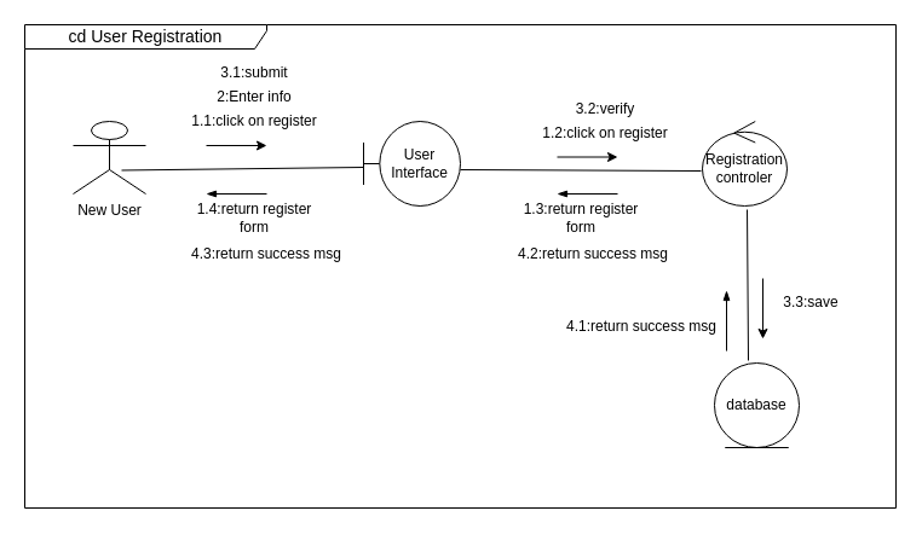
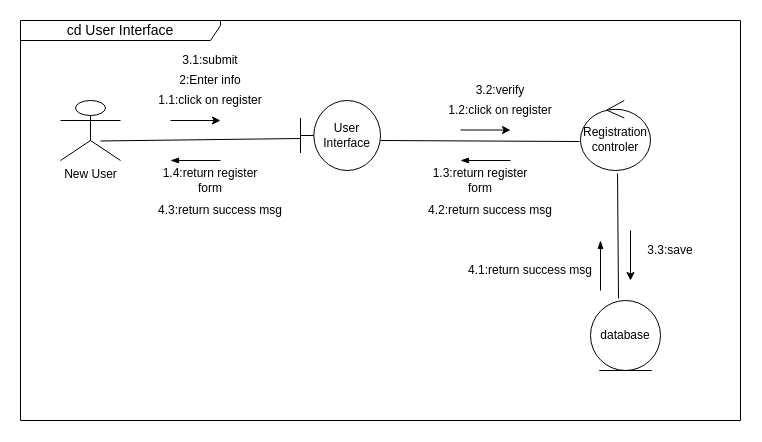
  <mxCell id="0" />
  <mxCell id="1" parent="0" />
  <mxCell id="2" value="New User" style="shape=umlActor;verticalLabelPosition=bottom;verticalAlign=top;html=1;outlineConnect=0;" vertex="1" parent="1"><mxGeometry x="60" y="100" width="60" height="60" as="geometry" /></mxCell>
  <mxCell id="3" value="User Interface" style="shape=umlBoundary;whiteSpace=wrap;html=1;" vertex="1" parent="1"><mxGeometry x="300" y="100" width="80" height="70" as="geometry" /></mxCell>
  <mxCell id="4" value="Registration controler" style="ellipse;shape=umlControl;whiteSpace=wrap;html=1;" vertex="1" parent="1"><mxGeometry x="580" y="100" width="70" height="70" as="geometry" /></mxCell>
  <mxCell id="5" value="database" style="ellipse;shape=umlEntity;whiteSpace=wrap;html=1;" vertex="1" parent="1"><mxGeometry x="590" y="300" width="70" height="70" as="geometry" /></mxCell>
  <mxCell id="6" value="" style="endArrow=none;html=1;entryX=-0.014;entryY=0.586;entryDx=0;entryDy=0;entryPerimeter=0;" edge="1" parent="1" target="4"><mxGeometry width="50" height="50" relative="1" as="geometry"><mxPoint x="380" y="140" as="sourcePoint" /><mxPoint x="470" y="140" as="targetPoint" /></mxGeometry></mxCell>
  <mxCell id="7" value="" style="endArrow=none;html=1;" edge="1" parent="1"><mxGeometry width="50" height="50" relative="1" as="geometry"><mxPoint x="100" y="140.49" as="sourcePoint" /><mxPoint x="300" y="138" as="targetPoint" /></mxGeometry></mxCell>
  <mxCell id="8" value="" style="endArrow=none;html=1;exitX=0.4;exitY=-0.029;exitDx=0;exitDy=0;exitPerimeter=0;entryX=0.529;entryY=1.043;entryDx=0;entryDy=0;entryPerimeter=0;" edge="1" parent="1" source="5" target="4"><mxGeometry width="50" height="50" relative="1" as="geometry"><mxPoint x="620" y="290" as="sourcePoint" /><mxPoint x="615" y="180" as="targetPoint" /></mxGeometry></mxCell>
  <mxCell id="9" value="" style="endArrow=classic;html=1;" edge="1" parent="1"><mxGeometry width="50" height="50" relative="1" as="geometry"><mxPoint x="630" y="230" as="sourcePoint" /><mxPoint x="630" y="280" as="targetPoint" /></mxGeometry></mxCell>
  <mxCell id="10" value="" style="endArrow=classic;html=1;" edge="1" parent="1"><mxGeometry width="50" height="50" relative="1" as="geometry"><mxPoint x="460" y="129.5" as="sourcePoint" /><mxPoint x="510" y="129.5" as="targetPoint" /></mxGeometry></mxCell>
  <mxCell id="11" value="" style="endArrow=classic;html=1;" edge="1" parent="1"><mxGeometry width="50" height="50" relative="1" as="geometry"><mxPoint x="170" y="120" as="sourcePoint" /><mxPoint x="220" y="120" as="targetPoint" /></mxGeometry></mxCell>
  <mxCell id="12" value="" style="endArrow=none;html=1;endFill=0;startArrow=blockThin;startFill=1;" edge="1" parent="1"><mxGeometry width="50" height="50" relative="1" as="geometry"><mxPoint x="600" y="240" as="sourcePoint" /><mxPoint x="600" y="290" as="targetPoint" /></mxGeometry></mxCell>
  <mxCell id="13" value="" style="endArrow=none;html=1;endFill=0;startArrow=blockThin;startFill=1;" edge="1" parent="1"><mxGeometry width="50" height="50" relative="1" as="geometry"><mxPoint x="170" y="160" as="sourcePoint" /><mxPoint x="220" y="160" as="targetPoint" /></mxGeometry></mxCell>
  <mxCell id="14" value="" style="endArrow=none;html=1;endFill=0;startArrow=blockThin;startFill=1;" edge="1" parent="1"><mxGeometry width="50" height="50" relative="1" as="geometry"><mxPoint x="460" y="160" as="sourcePoint" /><mxPoint x="510" y="160" as="targetPoint" /></mxGeometry></mxCell>
  <mxCell id="15" value="1.1:click on register" style="text;html=1;strokeColor=none;fillColor=none;align=center;verticalAlign=middle;whiteSpace=wrap;rounded=0;" vertex="1" parent="1"><mxGeometry x="150" y="90" width="120" height="20" as="geometry" /></mxCell>
  <mxCell id="16" value="1.3:return register form" style="text;html=1;strokeColor=none;fillColor=none;align=center;verticalAlign=middle;whiteSpace=wrap;rounded=0;" vertex="1" parent="1"><mxGeometry x="420" y="170" width="120" height="20" as="geometry" /></mxCell>
  <mxCell id="17" value="1.2:click on register" style="text;html=1;strokeColor=none;fillColor=none;align=center;verticalAlign=middle;whiteSpace=wrap;rounded=0;" vertex="1" parent="1"><mxGeometry x="440" y="100" width="120" height="20" as="geometry" /></mxCell>
  <mxCell id="18" value="1.4:return register form" style="text;html=1;strokeColor=none;fillColor=none;align=center;verticalAlign=middle;whiteSpace=wrap;rounded=0;" vertex="1" parent="1"><mxGeometry x="150" y="170" width="120" height="20" as="geometry" /></mxCell>
  <mxCell id="19" value="2:Enter info" style="text;html=1;strokeColor=none;fillColor=none;align=center;verticalAlign=middle;whiteSpace=wrap;rounded=0;" vertex="1" parent="1"><mxGeometry x="150" y="70" width="120" height="20" as="geometry" /></mxCell>
  <mxCell id="20" value="3.1:submit" style="text;html=1;strokeColor=none;fillColor=none;align=center;verticalAlign=middle;whiteSpace=wrap;rounded=0;" vertex="1" parent="1"><mxGeometry x="150" y="50" width="120" height="20" as="geometry" /></mxCell>
  <mxCell id="21" value="3.2:verify" style="text;html=1;strokeColor=none;fillColor=none;align=center;verticalAlign=middle;whiteSpace=wrap;rounded=0;" vertex="1" parent="1"><mxGeometry x="440" y="80" width="120" height="20" as="geometry" /></mxCell>
  <mxCell id="22" value="3.3:save" style="text;html=1;strokeColor=none;fillColor=none;align=center;verticalAlign=middle;whiteSpace=wrap;rounded=0;" vertex="1" parent="1"><mxGeometry x="610" y="240" width="120" height="20" as="geometry" /></mxCell>
  <mxCell id="23" value="4.1:return success msg" style="text;html=1;strokeColor=none;fillColor=none;align=center;verticalAlign=middle;whiteSpace=wrap;rounded=0;" vertex="1" parent="1"><mxGeometry x="460" y="260" width="140" height="20" as="geometry" /></mxCell>
  <mxCell id="24" value="4.2:return success msg" style="text;html=1;strokeColor=none;fillColor=none;align=center;verticalAlign=middle;whiteSpace=wrap;rounded=0;" vertex="1" parent="1"><mxGeometry x="420" y="200" width="140" height="20" as="geometry" /></mxCell>
  <mxCell id="25" value="4.3:return success msg" style="text;html=1;strokeColor=none;fillColor=none;align=center;verticalAlign=middle;whiteSpace=wrap;rounded=0;" vertex="1" parent="1"><mxGeometry x="150" y="200" width="140" height="20" as="geometry" /></mxCell>
- <mxCell id="26" value="&lt;span style=&quot;font-size: 14px&quot;&gt;cd User Registration&lt;/span&gt;" style="shape=umlFrame;whiteSpace=wrap;html=1;width=200;height=20;" vertex="1" parent="1"><mxGeometry x="20" width="720" height="400" as="geometry" y="20" /></mxCell>
+ <mxCell id="26" value="&lt;span style=&quot;font-size: 14px&quot;&gt;cd User Interface&lt;/span&gt;" style="shape=umlFrame;whiteSpace=wrap;html=1;width=200;height=20;" vertex="1" parent="1"><mxGeometry x="20" width="720" height="400" as="geometry" y="20" /></mxCell>
